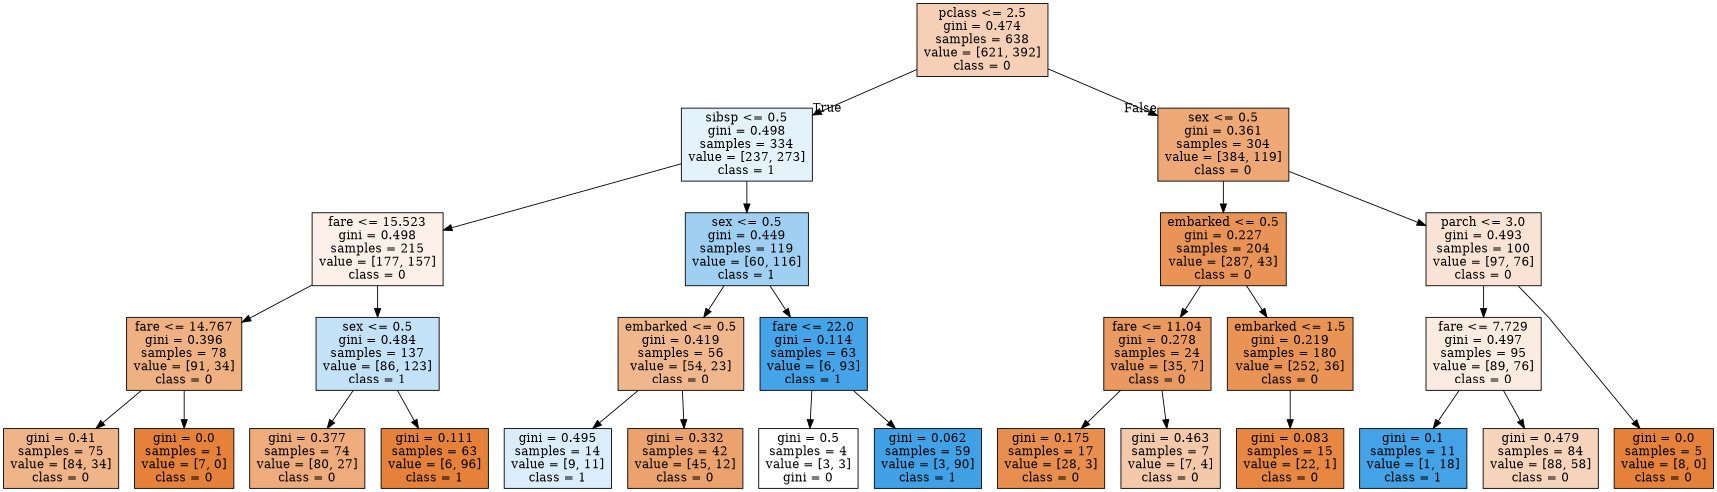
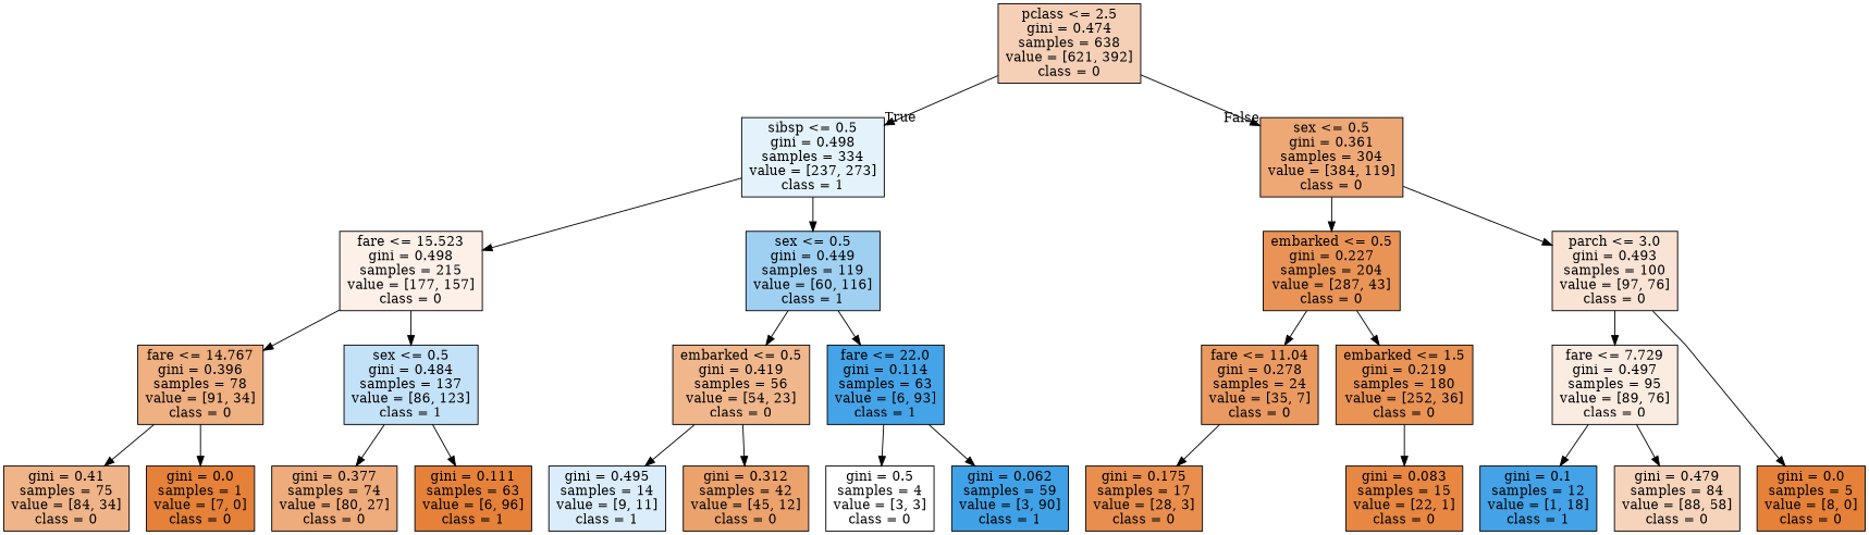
  digraph {
    ranksep=equally
    splines=polyline
    node [color=black fillcolor="#e58139ff" shape=box style=filled]
    n1 [fillcolor="#e581395e" label="pclass <= 2.5\ngini = 0.474\nsamples = 638\nvalue = [621, 392]\nclass = 0"]
    n2 [fillcolor="#399de522" label="sibsp <= 0.5\ngini = 0.498\nsamples = 334\nvalue = [237, 273]\nclass = 1"]
    n3 [fillcolor="#e58139b0" label="sex <= 0.5\ngini = 0.361\nsamples = 304\nvalue = [384, 119]\nclass = 0"]
    n4 [fillcolor="#e581391d" label="fare <= 15.523\ngini = 0.498\nsamples = 215\nvalue = [177, 157]\nclass = 0"]
    n5 [fillcolor="#399de57b" label="sex <= 0.5\ngini = 0.449\nsamples = 119\nvalue = [60, 116]\nclass = 1"]
    n6 [fillcolor="#e58139d9" label="embarked <= 0.5\ngini = 0.227\nsamples = 204\nvalue = [287, 43]\nclass = 0"]
    n7 [fillcolor="#e5813937" label="parch <= 3.0\ngini = 0.493\nsamples = 100\nvalue = [97, 76]\nclass = 0"]
    n8 [fillcolor="#e58139a0" label="fare <= 14.767\ngini = 0.396\nsamples = 78\nvalue = [91, 34]\nclass = 0"]
    n9 [fillcolor="#399de54d" label="sex <= 0.5\ngini = 0.484\nsamples = 137\nvalue = [86, 123]\nclass = 1"]
    n10 [fillcolor="#e5813992" label="embarked <= 0.5\ngini = 0.419\nsamples = 56\nvalue = [54, 23]\nclass = 0"]
    n11 [fillcolor="#399de5ef" label="fare <= 22.0\ngini = 0.114\nsamples = 63\nvalue = [6, 93]\nclass = 1"]
    n12 [fillcolor="#e58139cc" label="fare <= 11.04\ngini = 0.278\nsamples = 24\nvalue = [35, 7]\nclass = 0"]
    n13 [fillcolor="#e58139db" label="embarked <= 1.5\ngini = 0.219\nsamples = 180\nvalue = [252, 36]\nclass = 0"]
    n14 [fillcolor="#e5813925" label="fare <= 7.729\ngini = 0.497\nsamples = 95\nvalue = [89, 76]\nclass = 0"]
    n15 [fillcolor="#e5813998" label="gini = 0.41\nsamples = 75\nvalue = [84, 34]\nclass = 0"]
    n16 [label="gini = 0.0\nsamples = 1\nvalue = [7, 0]\nclass = 0"]
    n17 [fillcolor="#e58139a9" label="gini = 0.377\nsamples = 74\nvalue = [80, 27]\nclass = 0"]
    n18 [label="gini = 0.111\nsamples = 63\nvalue = [6, 96]\nclass = 1"]
    n19 [fillcolor="#399de52e" label="gini = 0.495\nsamples = 14\nvalue = [9, 11]\nclass = 1"]
-   n20 [fillcolor="#e58139bb" label="gini = 0.332\nsamples = 42\nvalue = [45, 12]\nclass = 0"]
-   n21 [fillcolor="#e5813900" label="gini = 0.5\nsamples = 4\nvalue = [3, 3]\ngini = 0"]
+   n20 [fillcolor="#e58139bb" label="gini = 0.312\nsamples = 42\nvalue = [45, 12]\nclass = 0"]
+   n21 [fillcolor="#e5813900" label="gini = 0.5\nsamples = 4\nvalue = [3, 3]\nclass = 0"]
    n22 [fillcolor="#399de5f6" label="gini = 0.062\nsamples = 59\nvalue = [3, 90]\nclass = 1"]
    n23 [fillcolor="#e58139e4" label="gini = 0.175\nsamples = 17\nvalue = [28, 3]\nclass = 0"]
-   n24 [fillcolor="#e581396d" label="gini = 0.463\nsamples = 7\nvalue = [7, 4]\nclass = 0"]
    n25 [fillcolor="#e58139f3" label="gini = 0.083\nsamples = 15\nvalue = [22, 1]\nclass = 0"]
-   n26 [fillcolor="#399de5f1" label="gini = 0.1\nsamples = 11\nvalue = [1, 18]\nclass = 1"]
+   n26 [fillcolor="#399de5f1" label="gini = 0.1\nsamples = 12\nvalue = [1, 18]\nclass = 1"]
    n27 [fillcolor="#e5813957" label="gini = 0.479\nsamples = 84\nvalue = [88, 58]\nclass = 0"]
    n28 [label="gini = 0.0\nsamples = 5\nvalue = [8, 0]\nclass = 0"]
    subgraph sub_1 {
      rank=same
      n1
    }
    subgraph sub_2 {
      rank=same
      n2
      n3
    }
    subgraph sub_3 {
      rank=same
      n4
      n5
      n6
      n7
    }
    subgraph sub_4 {
      rank=same
      n8
      n9
      n10
      n11
      n12
      n13
      n14
    }
    subgraph sub_5 {
      rank=same
      n15
      n16
      n17
      n18
      n19
      n20
      n21
      n22
      n23
-     n24
      n25
      n26
      n27
      n28
    }
    n1 -> n2 [headlabel=True labelangle=45 labeldistance=2.5]
    n1 -> n3 [headlabel=False labelangle=-45 labeldistance=2.5]
    n2 -> n4
    n2 -> n5
    n3 -> n6
    n3 -> n7
    n4 -> n8
    n4 -> n9
    n5 -> n10
    n5 -> n11
    n6 -> n12
    n6 -> n13
    n7 -> n14
    n7 -> n28
    n8 -> n15
    n8 -> n16
    n9 -> n17
    n9 -> n18
    n10 -> n19
    n10 -> n20
    n11 -> n21
    n11 -> n22
    n12 -> n23
-   n12 -> n24
    n13 -> n25
    n14 -> n26
    n14 -> n27
  }
